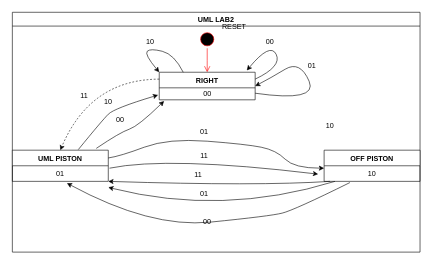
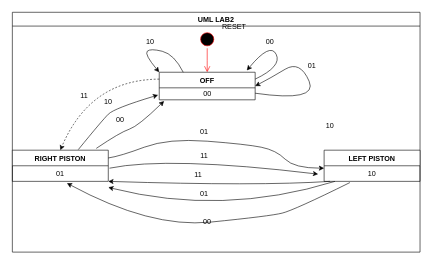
  <mxCell id="0" />
  <mxCell id="1" parent="0" />
  <mxCell id="2" value="UML LAB2" style="swimlane;whiteSpace=wrap" parent="1" vertex="1"><mxGeometry x="20" y="20" width="680" height="400" as="geometry" /></mxCell>
  <mxCell id="3" value="" style="ellipse;shape=startState;fillColor=#000000;strokeColor=#ff0000;" parent="2" vertex="1"><mxGeometry x="310" y="30" width="30" height="30" as="geometry" /></mxCell>
  <mxCell id="4" value="" style="edgeStyle=elbowEdgeStyle;elbow=horizontal;verticalAlign=bottom;endArrow=open;endSize=8;strokeColor=#FF0000;endFill=1;rounded=0" parent="2" source="3" edge="1"><mxGeometry x="100" y="40" as="geometry"><mxPoint x="325" y="100" as="targetPoint" /></mxGeometry></mxCell>
  <mxCell id="5" value="RESET" style="text;html=1;strokeColor=none;fillColor=none;align=center;verticalAlign=middle;whiteSpace=wrap;rounded=0;" vertex="1" parent="2"><mxGeometry x="350" y="15" width="40" height="20" as="geometry" /></mxCell>
- <mxCell id="6" value="OFF PISTON" style="swimlane;fontStyle=1;align=center;verticalAlign=top;childLayout=stackLayout;horizontal=1;startSize=26;horizontalStack=0;resizeParent=1;resizeParentMax=0;resizeLast=0;collapsible=1;marginBottom=0;" vertex="1" parent="2"><mxGeometry x="520" y="230" width="160" height="52" as="geometry" /></mxCell>
+ <mxCell id="6" value="LEFT PISTON" style="swimlane;fontStyle=1;align=center;verticalAlign=top;childLayout=stackLayout;horizontal=1;startSize=26;horizontalStack=0;resizeParent=1;resizeParentMax=0;resizeLast=0;collapsible=1;marginBottom=0;" vertex="1" parent="2"><mxGeometry x="520" y="230" width="160" height="52" as="geometry" /></mxCell>
  <mxCell id="7" value="10" style="text;strokeColor=none;fillColor=none;align=center;verticalAlign=top;spacingLeft=4;spacingRight=4;overflow=hidden;rotatable=0;points=[[0,0.5],[1,0.5]];portConstraint=eastwest;" vertex="1" parent="6"><mxGeometry y="26" width="160" height="26" as="geometry" /></mxCell>
  <mxCell id="8" value="01" style="text;html=1;strokeColor=none;fillColor=none;align=center;verticalAlign=middle;whiteSpace=wrap;rounded=0;" vertex="1" parent="2"><mxGeometry x="300" y="190" width="40" height="20" as="geometry" /></mxCell>
  <mxCell id="9" value="11" style="text;html=1;strokeColor=none;fillColor=none;align=center;verticalAlign=middle;whiteSpace=wrap;rounded=0;" vertex="1" parent="2"><mxGeometry x="300" y="230" width="40" height="20" as="geometry" /></mxCell>
  <mxCell id="10" value="" style="curved=1;endArrow=classic;html=1;align=center;entryX=1;entryY=1;entryDx=0;entryDy=0;exitX=0.113;exitY=1;exitDx=0;exitDy=0;exitPerimeter=0;" edge="1" parent="2" source="7"><mxGeometry width="50" height="50" relative="1" as="geometry"><mxPoint x="510" y="290" as="sourcePoint" /><mxPoint x="160" y="292" as="targetPoint" /><Array as="points"><mxPoint x="350" y="340" /></Array></mxGeometry></mxCell>
  <mxCell id="11" value="11" style="text;html=1;strokeColor=none;fillColor=none;align=center;verticalAlign=middle;whiteSpace=wrap;rounded=0;" vertex="1" parent="2"><mxGeometry x="290" y="262" width="40" height="20" as="geometry" /></mxCell>
  <mxCell id="12" value="01" style="text;html=1;strokeColor=none;fillColor=none;align=center;verticalAlign=middle;whiteSpace=wrap;rounded=0;" vertex="1" parent="2"><mxGeometry x="300" y="293" width="40" height="20" as="geometry" /></mxCell>
  <mxCell id="13" value="00" style="text;html=1;strokeColor=none;fillColor=none;align=center;verticalAlign=middle;whiteSpace=wrap;rounded=0;" vertex="1" parent="2"><mxGeometry x="305" y="340" width="40" height="20" as="geometry" /></mxCell>
  <mxCell id="14" value="10" style="text;html=1;strokeColor=none;fillColor=none;align=center;verticalAlign=middle;whiteSpace=wrap;rounded=0;" vertex="1" parent="2"><mxGeometry x="140" y="140" width="40" height="20" as="geometry" /></mxCell>
  <mxCell id="15" value="00" style="text;html=1;strokeColor=none;fillColor=none;align=center;verticalAlign=middle;whiteSpace=wrap;rounded=0;" vertex="1" parent="2"><mxGeometry x="160" y="170" width="40" height="20" as="geometry" /></mxCell>
  <mxCell id="16" value="11" style="text;html=1;strokeColor=none;fillColor=none;align=center;verticalAlign=middle;whiteSpace=wrap;rounded=0;" vertex="1" parent="2"><mxGeometry x="100" y="130" width="40" height="20" as="geometry" /></mxCell>
  <mxCell id="17" value="10" style="text;html=1;strokeColor=none;fillColor=none;align=center;verticalAlign=middle;whiteSpace=wrap;rounded=0;" vertex="1" parent="2"><mxGeometry x="510" y="180" width="40" height="20" as="geometry" /></mxCell>
  <mxCell id="18" value="10" style="text;html=1;strokeColor=none;fillColor=none;align=center;verticalAlign=middle;whiteSpace=wrap;rounded=0;" vertex="1" parent="2"><mxGeometry x="210" y="40" width="40" height="20" as="geometry" /></mxCell>
  <mxCell id="19" value="00" style="text;html=1;strokeColor=none;fillColor=none;align=center;verticalAlign=middle;whiteSpace=wrap;rounded=0;" vertex="1" parent="2"><mxGeometry x="410" y="40" width="40" height="20" as="geometry" /></mxCell>
  <mxCell id="20" value="01" style="text;html=1;strokeColor=none;fillColor=none;align=center;verticalAlign=middle;whiteSpace=wrap;rounded=0;" vertex="1" parent="2"><mxGeometry x="480" y="80" width="40" height="20" as="geometry" /></mxCell>
- <mxCell id="21" value="UML PISTON" style="swimlane;fontStyle=1;align=center;verticalAlign=top;childLayout=stackLayout;horizontal=1;startSize=26;horizontalStack=0;resizeParent=1;resizeParentMax=0;resizeLast=0;collapsible=1;marginBottom=0;" vertex="1" parent="1"><mxGeometry x="20" y="250" width="160" height="52" as="geometry" /></mxCell>
+ <mxCell id="21" value="RIGHT PISTON" style="swimlane;fontStyle=1;align=center;verticalAlign=top;childLayout=stackLayout;horizontal=1;startSize=26;horizontalStack=0;resizeParent=1;resizeParentMax=0;resizeLast=0;collapsible=1;marginBottom=0;" vertex="1" parent="1"><mxGeometry x="20" y="250" width="160" height="52" as="geometry" /></mxCell>
  <mxCell id="22" value="01" style="text;strokeColor=none;fillColor=none;align=center;verticalAlign=top;spacingLeft=4;spacingRight=4;overflow=hidden;rotatable=0;points=[[0,0.5],[1,0.5]];portConstraint=eastwest;" vertex="1" parent="21"><mxGeometry y="26" width="160" height="26" as="geometry" /></mxCell>
- <mxCell id="23" value="RIGHT" style="swimlane;fontStyle=1;align=center;verticalAlign=top;childLayout=stackLayout;horizontal=1;startSize=26;horizontalStack=0;resizeParent=1;resizeParentMax=0;resizeLast=0;collapsible=1;marginBottom=0;" vertex="1" parent="1"><mxGeometry x="265" y="120" width="160" height="46" as="geometry" /></mxCell>
+ <mxCell id="23" value="OFF" style="swimlane;fontStyle=1;align=center;verticalAlign=top;childLayout=stackLayout;horizontal=1;startSize=26;horizontalStack=0;resizeParent=1;resizeParentMax=0;resizeLast=0;collapsible=1;marginBottom=0;" vertex="1" parent="1"><mxGeometry x="265" y="120" width="160" height="46" as="geometry" /></mxCell>
  <mxCell id="24" value="00" style="text;html=1;align=center;verticalAlign=middle;resizable=0;points=[];autosize=1;strokeColor=none;fillColor=none;" vertex="1" parent="23"><mxGeometry y="26" width="160" height="20" as="geometry" /></mxCell>
  <mxCell id="25" value="" style="curved=1;endArrow=classic;html=1;align=center;entryX=1;entryY=0.5;entryDx=0;entryDy=0;exitX=1;exitY=0.45;exitDx=0;exitDy=0;exitPerimeter=0;" edge="1" parent="23" source="24" target="23"><mxGeometry width="50" height="50" relative="1" as="geometry"><mxPoint x="170" y="30" as="sourcePoint" /><mxPoint x="156.08" y="7.01" as="targetPoint" /><Array as="points"><mxPoint x="265" y="50" /><mxPoint x="235" y="-20" /><mxPoint x="185" y="10" /></Array></mxGeometry></mxCell>
  <mxCell id="26" value="" style="curved=1;endArrow=classic;html=1;align=center;exitX=1;exitY=0.25;exitDx=0;exitDy=0;" edge="1" parent="1" source="21"><mxGeometry width="50" height="50" relative="1" as="geometry"><mxPoint x="490" y="330" as="sourcePoint" /><mxPoint x="540" y="280" as="targetPoint" /><Array as="points"><mxPoint x="200" y="260" /><mxPoint x="280" y="230" /><mxPoint x="410" y="240" /><mxPoint x="460" y="250" /><mxPoint x="490" y="280" /></Array></mxGeometry></mxCell>
  <mxCell id="27" value="" style="curved=1;endArrow=classic;html=1;align=center;exitX=1.013;exitY=0.154;exitDx=0;exitDy=0;exitPerimeter=0;" edge="1" parent="1" source="22"><mxGeometry width="50" height="50" relative="1" as="geometry"><mxPoint x="490" y="330" as="sourcePoint" /><mxPoint x="530" y="290" as="targetPoint" /><Array as="points"><mxPoint x="280" y="260" /></Array></mxGeometry></mxCell>
  <mxCell id="28" value="" style="curved=1;endArrow=classic;html=1;align=center;entryX=1;entryY=1;entryDx=0;entryDy=0;" edge="1" parent="1" target="21"><mxGeometry width="50" height="50" relative="1" as="geometry"><mxPoint x="550" y="302" as="sourcePoint" /><mxPoint x="540" y="280" as="targetPoint" /><Array as="points"><mxPoint x="430" y="310" /></Array></mxGeometry></mxCell>
  <mxCell id="29" value="" style="curved=1;endArrow=classic;html=1;align=center;entryX=0.569;entryY=1.115;entryDx=0;entryDy=0;exitX=0.269;exitY=1.077;exitDx=0;exitDy=0;exitPerimeter=0;entryPerimeter=0;" edge="1" parent="1" source="7" target="22"><mxGeometry width="50" height="50" relative="1" as="geometry"><mxPoint x="560.96" y="324.99" as="sourcePoint" /><mxPoint x="200" y="322" as="targetPoint" /><Array as="points"><mxPoint x="490" y="350" /><mxPoint x="450" y="360" /><mxPoint x="250" y="380" /></Array></mxGeometry></mxCell>
  <mxCell id="30" value="" style="curved=1;endArrow=classic;html=1;align=center;entryX=-0.012;entryY=0.6;entryDx=0;entryDy=0;entryPerimeter=0;" edge="1" parent="1" target="24"><mxGeometry width="50" height="50" relative="1" as="geometry"><mxPoint x="130" y="249" as="sourcePoint" /><mxPoint x="60" y="90" as="targetPoint" /><Array as="points"><mxPoint x="170" y="200" /><mxPoint x="190" y="180" /></Array></mxGeometry></mxCell>
  <mxCell id="31" value="" style="curved=1;endArrow=classic;html=1;align=center;entryX=-0.012;entryY=0.6;entryDx=0;entryDy=0;entryPerimeter=0;" edge="1" parent="1"><mxGeometry width="50" height="50" relative="1" as="geometry"><mxPoint x="160" y="247" as="sourcePoint" /><mxPoint x="273.08" y="168" as="targetPoint" /><Array as="points"><mxPoint x="200" y="220" /><mxPoint x="230" y="210" /></Array></mxGeometry></mxCell>
  <mxCell id="32" value="" style="curved=1;endArrow=classic;html=1;align=center;entryX=0.5;entryY=0;entryDx=0;entryDy=0;exitX=0;exitY=0.25;exitDx=0;exitDy=0;dashed=1;" edge="1" parent="1" source="23" target="21"><mxGeometry width="50" height="50" relative="1" as="geometry"><mxPoint x="160" y="130" as="sourcePoint" /><mxPoint x="210" y="80" as="targetPoint" /><Array as="points"><mxPoint x="150" y="132" /></Array></mxGeometry></mxCell>
  <mxCell id="33" value="" style="curved=1;endArrow=classic;html=1;align=center;exitX=1;exitY=0.25;exitDx=0;exitDy=0;entryX=0.913;entryY=-0.065;entryDx=0;entryDy=0;entryPerimeter=0;" edge="1" parent="1" source="23" target="23"><mxGeometry width="50" height="50" relative="1" as="geometry"><mxPoint x="613.04" y="255.996" as="sourcePoint" /><mxPoint x="435" y="176" as="targetPoint" /><Array as="points"><mxPoint x="470" y="110" /><mxPoint x="450" y="70" /></Array></mxGeometry></mxCell>
  <mxCell id="34" value="" style="curved=1;endArrow=classic;html=1;align=center;exitX=0.25;exitY=0;exitDx=0;exitDy=0;entryX=0;entryY=0;entryDx=0;entryDy=0;" edge="1" parent="1" source="23" target="23"><mxGeometry width="50" height="50" relative="1" as="geometry"><mxPoint x="285" y="121.5" as="sourcePoint" /><mxPoint x="271.08" y="107.01" as="targetPoint" /><Array as="points"><mxPoint x="290" y="90" /><mxPoint x="250" y="80" /><mxPoint x="240" y="90" /></Array></mxGeometry></mxCell>
